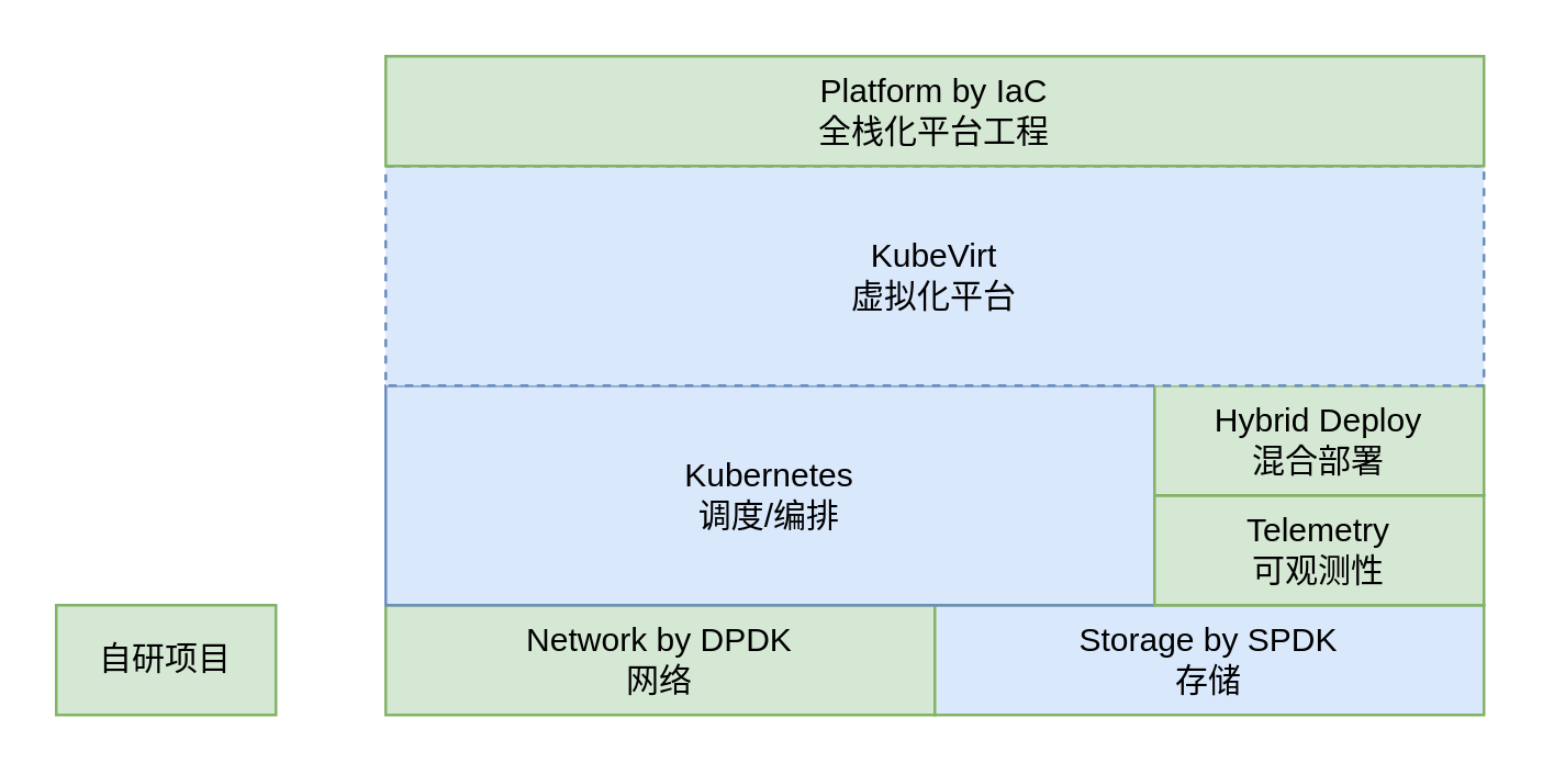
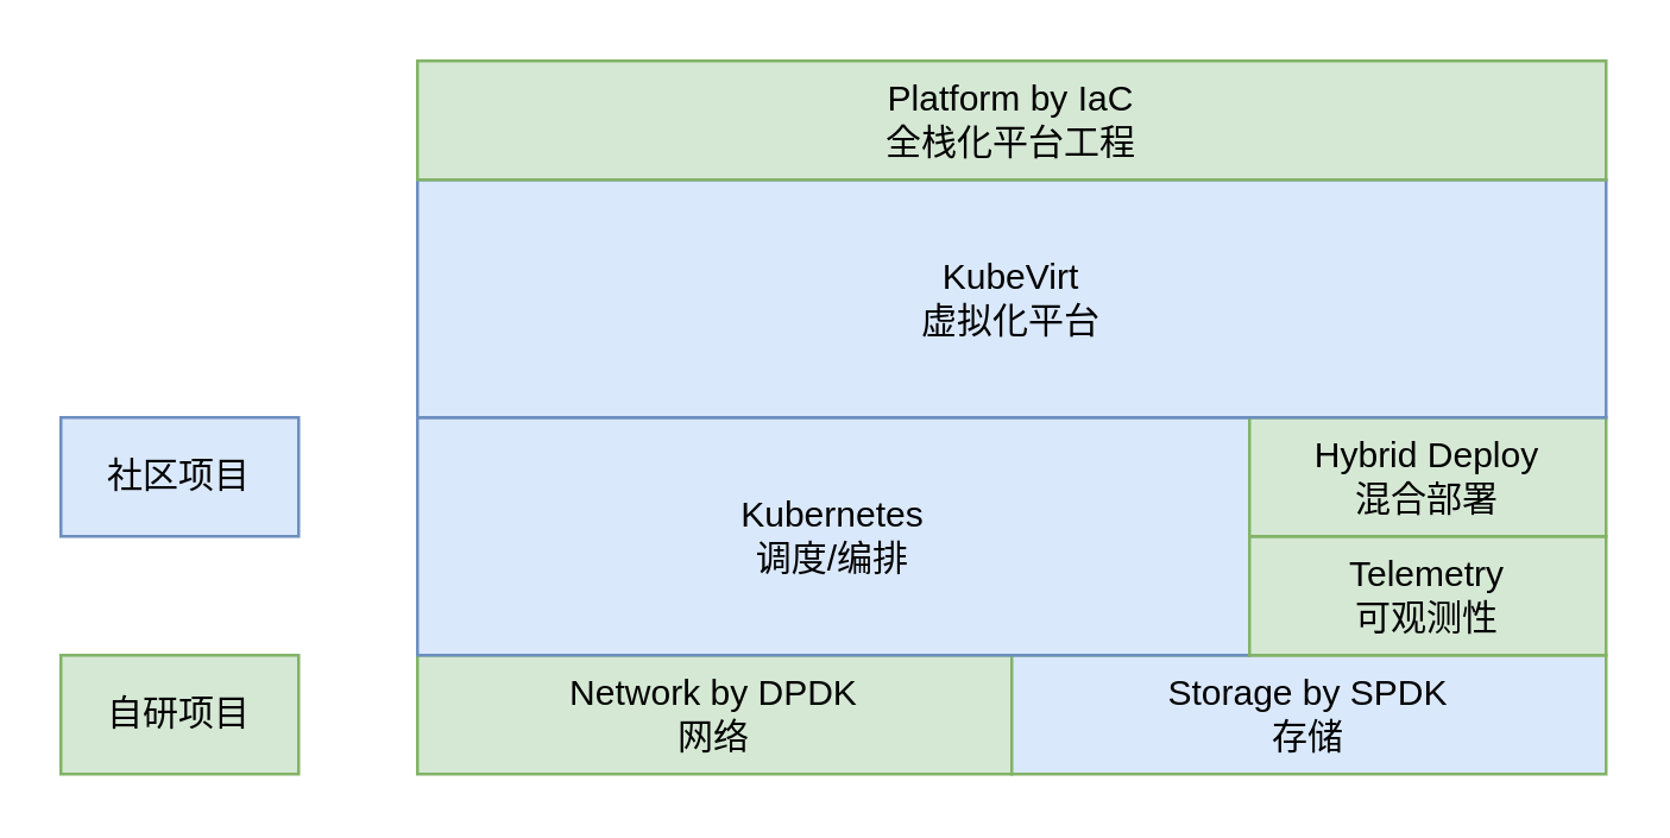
  <mxCell id="0" />
  <mxCell id="1" parent="0" />
  <mxCell id="2" value="Network by DPDK&lt;br&gt;网络" style="rounded=0;whiteSpace=wrap;html=1;fillColor=#d5e8d4;strokeColor=#82b366;" parent="1" vertex="1"><mxGeometry x="140" y="220" width="200" height="40" as="geometry" /></mxCell>
  <mxCell id="3" value="Storage by SPDK&lt;br&gt;存储" style="rounded=0;whiteSpace=wrap;html=1;fillColor=#dae8fc;strokeColor=#82b366;" parent="1" vertex="1"><mxGeometry x="340" y="220" width="200" height="40" as="geometry" /></mxCell>
  <mxCell id="4" value="Kubernetes&lt;br&gt;调度/编排" style="rounded=0;whiteSpace=wrap;html=1;fillColor=#dae8fc;strokeColor=#6c8ebf;" parent="1" vertex="1"><mxGeometry x="140" y="140" width="280" height="80" as="geometry" /></mxCell>
  <mxCell id="5" value="Telemetry&lt;br&gt;可观测性" style="rounded=0;whiteSpace=wrap;html=1;fillColor=#d5e8d4;strokeColor=#82b366;" parent="1" vertex="1"><mxGeometry x="420" y="180" width="120" height="40" as="geometry" /></mxCell>
  <mxCell id="6" value="Hybrid Deploy&lt;br&gt;混合部署" style="rounded=0;whiteSpace=wrap;html=1;fillColor=#d5e8d4;strokeColor=#82b366;" parent="1" vertex="1"><mxGeometry x="420" y="140" width="120" height="40" as="geometry" /></mxCell>
- <mxCell id="7" value="KubeVirt&lt;br&gt;虚拟化平台" style="rounded=0;whiteSpace=wrap;html=1;fillColor=#dae8fc;strokeColor=#6c8ebf;dashed=1;" parent="1" vertex="1"><mxGeometry x="140" y="60" width="400" height="80" as="geometry" /></mxCell>
+ <mxCell id="7" value="KubeVirt&lt;br&gt;虚拟化平台" style="rounded=0;whiteSpace=wrap;html=1;fillColor=#dae8fc;strokeColor=#6c8ebf;" parent="1" vertex="1"><mxGeometry x="140" y="60" width="400" height="80" as="geometry" /></mxCell>
+ <mxCell id="8" value="社区项目" style="rounded=0;whiteSpace=wrap;html=1;fillColor=#dae8fc;strokeColor=#6c8ebf;" parent="1" vertex="1"><mxGeometry x="20" y="140" width="80" height="40" as="geometry" /></mxCell>
  <mxCell id="9" value="自研项目" style="rounded=0;whiteSpace=wrap;html=1;fillColor=#d5e8d4;strokeColor=#82b366;" parent="1" vertex="1"><mxGeometry x="20" y="220" width="80" height="40" as="geometry" /></mxCell>
  <mxCell id="10" value="Platform by IaC&lt;br&gt;全栈化平台工程" style="rounded=0;whiteSpace=wrap;html=1;fillColor=#d5e8d4;strokeColor=#82b366;" parent="1" vertex="1"><mxGeometry x="140" y="20" width="400" height="40" as="geometry" /></mxCell>
